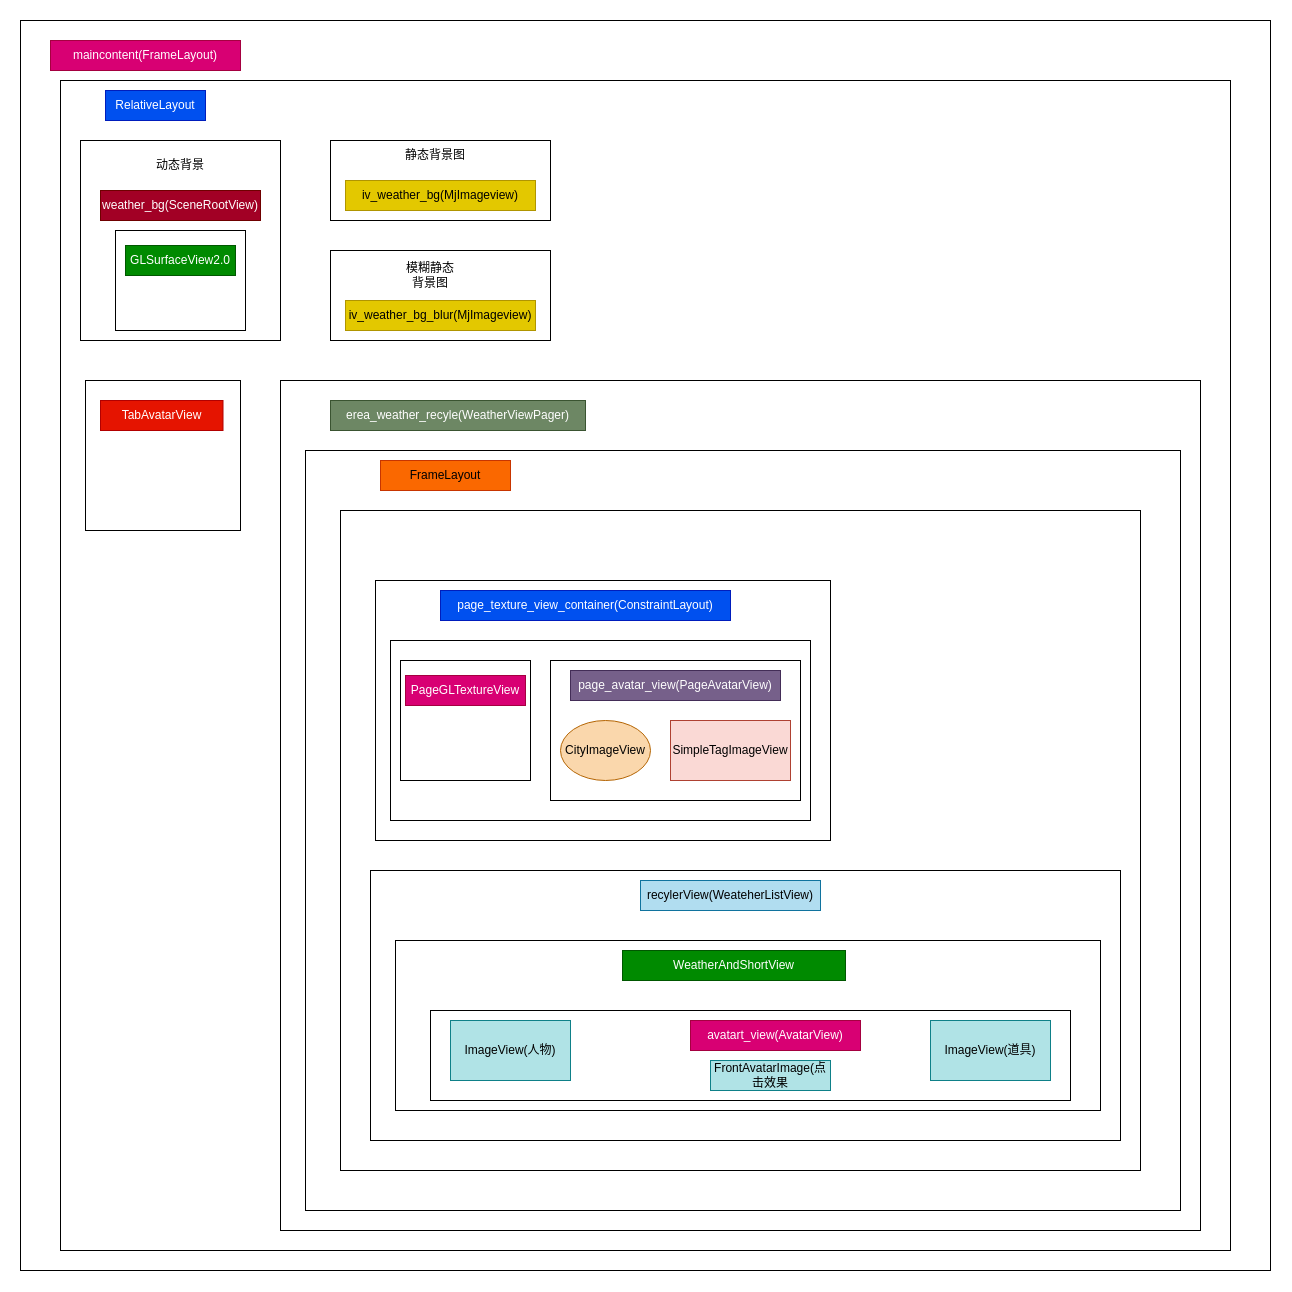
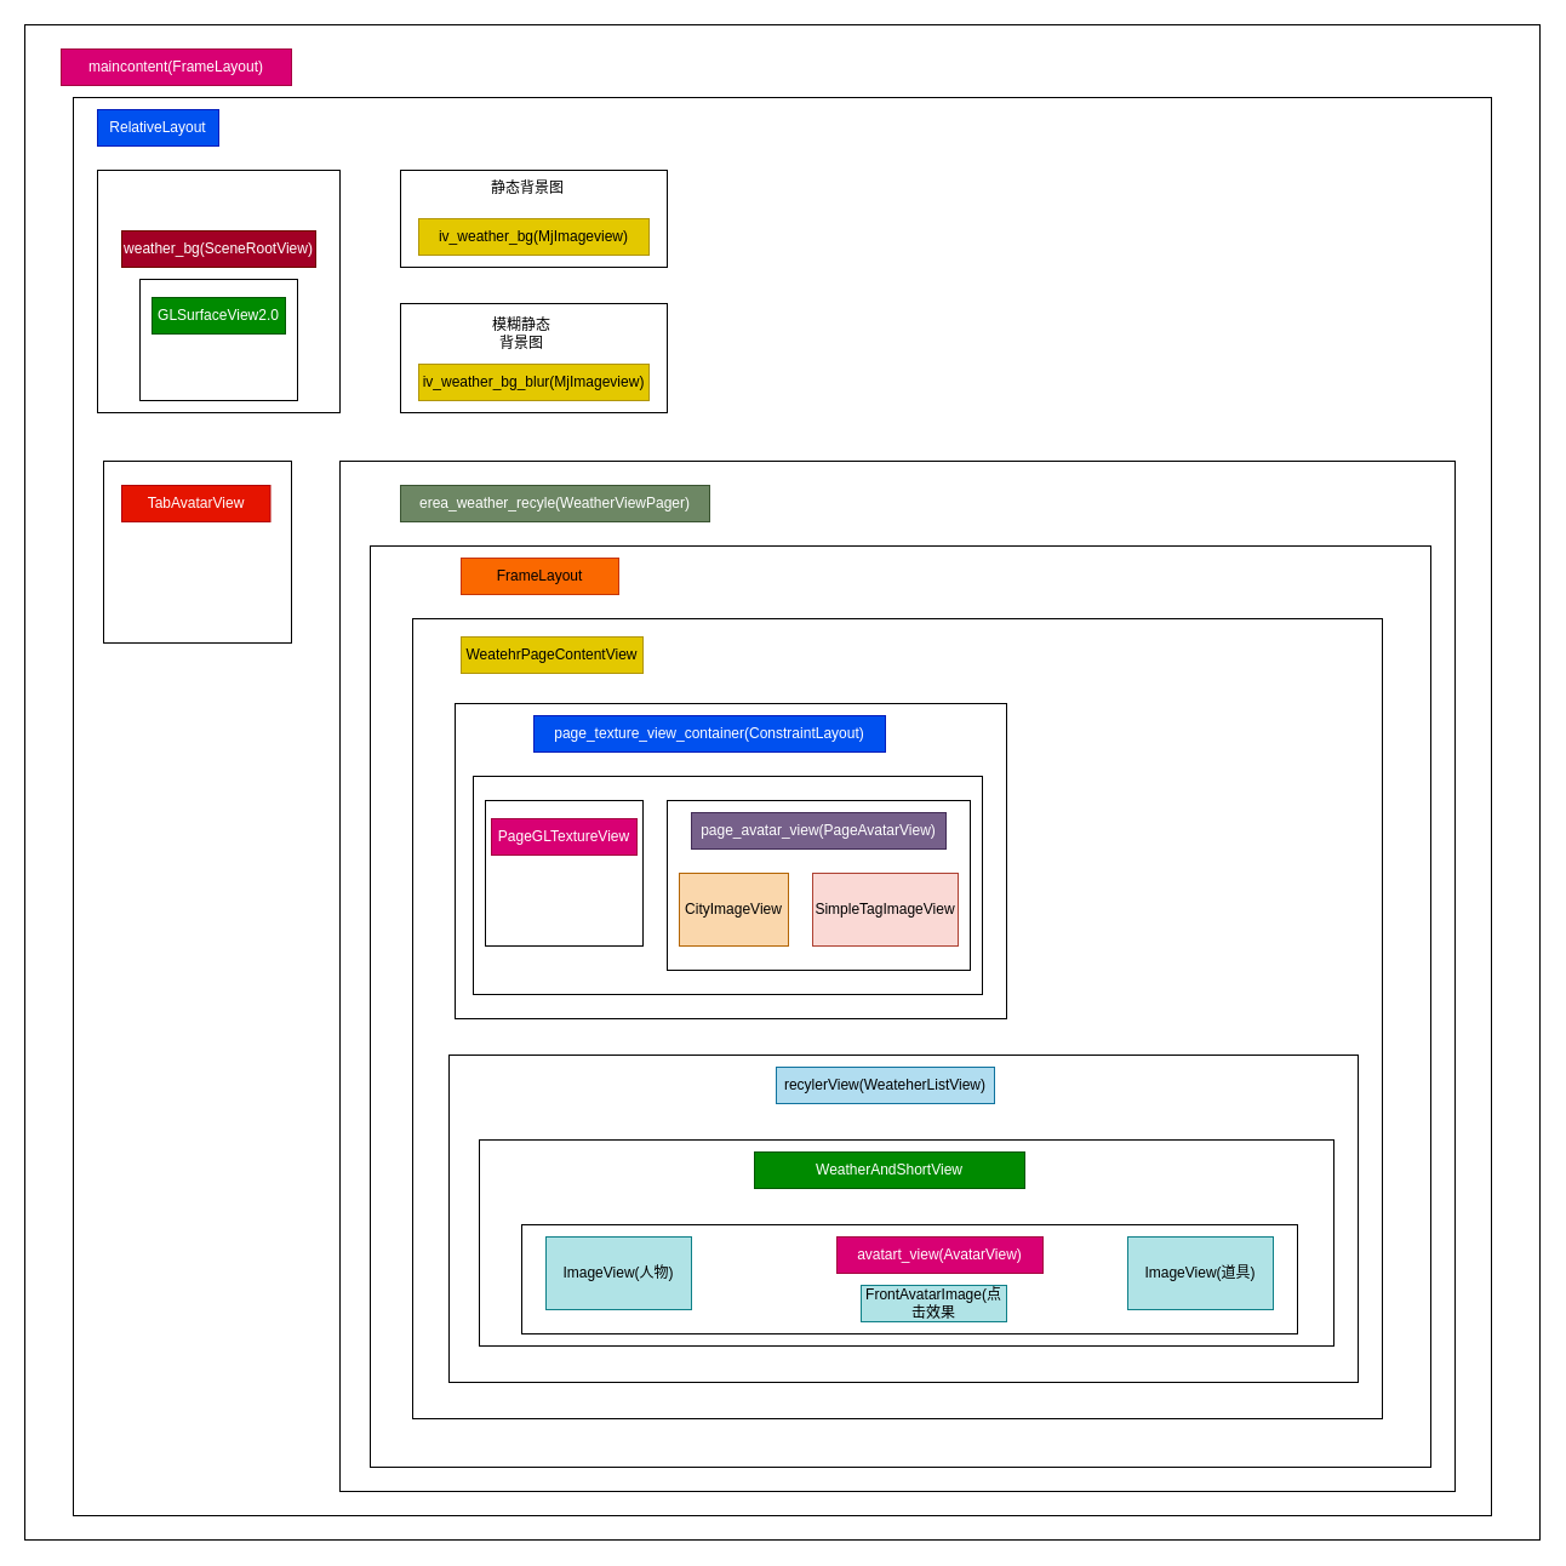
  <mxCell id="0" />
  <mxCell id="1" parent="0" />
  <mxCell id="2" value="" style="whiteSpace=wrap;html=1;aspect=fixed;" vertex="1" parent="1"><mxGeometry x="20" y="20" width="1250" height="1250" as="geometry" /></mxCell>
  <mxCell id="3" value="maincontent(FrameLayout)" style="text;html=1;align=center;verticalAlign=middle;whiteSpace=wrap;rounded=0;fillColor=#d80073;fontColor=#ffffff;strokeColor=#A50040;" vertex="1" parent="1"><mxGeometry x="50" y="40" width="190" height="30" as="geometry" /></mxCell>
  <mxCell id="4" value="" style="whiteSpace=wrap;html=1;aspect=fixed;" vertex="1" parent="1"><mxGeometry x="60" y="80" width="1170" height="1170" as="geometry" /></mxCell>
- <mxCell id="5" value="RelativeLayout" style="text;html=1;align=center;verticalAlign=middle;whiteSpace=wrap;rounded=0;fillColor=#0050ef;fontColor=#ffffff;strokeColor=#001DBC;" vertex="1" parent="1"><mxGeometry x="105" y="90" width="100" height="30" as="geometry" /></mxCell>
+ <mxCell id="5" value="RelativeLayout" style="text;html=1;align=center;verticalAlign=middle;whiteSpace=wrap;rounded=0;fillColor=#0050ef;fontColor=#ffffff;strokeColor=#001DBC;" vertex="1" parent="1"><mxGeometry x="80" y="90" width="100" height="30" as="geometry" /></mxCell>
  <mxCell id="6" value="" style="whiteSpace=wrap;html=1;aspect=fixed;" vertex="1" parent="1"><mxGeometry x="80" y="140" width="200" height="200" as="geometry" /></mxCell>
  <mxCell id="7" value="weather_bg(SceneRootView)" style="text;html=1;align=center;verticalAlign=middle;whiteSpace=wrap;rounded=0;fillColor=#a20025;fontColor=#ffffff;strokeColor=#6F0000;" vertex="1" parent="1"><mxGeometry x="100" y="190" width="160" height="30" as="geometry" /></mxCell>
  <mxCell id="8" value="" style="rounded=0;whiteSpace=wrap;html=1;" vertex="1" parent="1"><mxGeometry x="115" y="230" width="130" height="100" as="geometry" /></mxCell>
  <mxCell id="9" value="GLSurfaceView2.0" style="text;html=1;align=center;verticalAlign=middle;whiteSpace=wrap;rounded=0;fillColor=#008a00;fontColor=#ffffff;strokeColor=#005700;" vertex="1" parent="1"><mxGeometry x="125" y="245" width="110" height="30" as="geometry" /></mxCell>
- <mxCell id="10" value="动态背景" style="text;html=1;align=center;verticalAlign=middle;whiteSpace=wrap;rounded=0;" vertex="1" parent="1"><mxGeometry x="150" y="150" width="60" height="30" as="geometry" /></mxCell>
  <mxCell id="11" value="" style="rounded=0;whiteSpace=wrap;html=1;" vertex="1" parent="1"><mxGeometry x="330" y="140" width="220" height="80" as="geometry" /></mxCell>
  <mxCell id="12" value="iv_weather_bg(MjImageview)" style="text;html=1;align=center;verticalAlign=middle;whiteSpace=wrap;rounded=0;fillColor=#e3c800;fontColor=#000000;strokeColor=#B09500;" vertex="1" parent="1"><mxGeometry x="345" y="180" width="190" height="30" as="geometry" /></mxCell>
  <mxCell id="13" value="" style="rounded=0;whiteSpace=wrap;html=1;" vertex="1" parent="1"><mxGeometry x="330" y="250" width="220" height="90" as="geometry" /></mxCell>
  <mxCell id="14" value="iv_weather_bg_blur(MjImageview)" style="text;html=1;align=center;verticalAlign=middle;whiteSpace=wrap;rounded=0;fillColor=#e3c800;fontColor=#000000;strokeColor=#B09500;" vertex="1" parent="1"><mxGeometry x="345" y="300" width="190" height="30" as="geometry" /></mxCell>
  <mxCell id="15" value="模糊静态背景图" style="text;html=1;align=center;verticalAlign=middle;whiteSpace=wrap;rounded=0;" vertex="1" parent="1"><mxGeometry x="400" y="260" width="60" height="30" as="geometry" /></mxCell>
  <mxCell id="16" value="静态背景图" style="text;html=1;align=center;verticalAlign=middle;whiteSpace=wrap;rounded=0;" vertex="1" parent="1"><mxGeometry x="400" y="140" width="70" height="30" as="geometry" /></mxCell>
  <mxCell id="17" value="" style="rounded=0;whiteSpace=wrap;html=1;" vertex="1" parent="1"><mxGeometry x="85" y="380" width="155" height="150" as="geometry" /></mxCell>
  <mxCell id="18" value="TabAvatarView" style="text;html=1;align=center;verticalAlign=middle;whiteSpace=wrap;rounded=0;fillColor=#e51400;fontColor=#ffffff;strokeColor=#B20000;" vertex="1" parent="1"><mxGeometry x="100" y="400" width="122.5" height="30" as="geometry" /></mxCell>
  <mxCell id="19" value="" style="rounded=0;whiteSpace=wrap;html=1;" vertex="1" parent="1"><mxGeometry x="280" y="380" width="920" height="850" as="geometry" /></mxCell>
  <mxCell id="20" value="erea_weather_recyle(WeatherViewPager)" style="text;html=1;align=center;verticalAlign=middle;whiteSpace=wrap;rounded=0;fillColor=#6d8764;fontColor=#ffffff;strokeColor=#3A5431;" vertex="1" parent="1"><mxGeometry x="330" y="400" width="255" height="30" as="geometry" /></mxCell>
  <mxCell id="21" value="" style="rounded=0;whiteSpace=wrap;html=1;" vertex="1" parent="1"><mxGeometry x="305" y="450" width="875" height="760" as="geometry" /></mxCell>
  <mxCell id="22" value="FrameLayout" style="text;html=1;align=center;verticalAlign=middle;whiteSpace=wrap;rounded=0;fillColor=#fa6800;fontColor=#000000;strokeColor=#C73500;" vertex="1" parent="1"><mxGeometry x="380" y="460" width="130" height="30" as="geometry" /></mxCell>
  <mxCell id="23" value="" style="rounded=0;whiteSpace=wrap;html=1;" vertex="1" parent="1"><mxGeometry x="340" y="510" width="800" height="660" as="geometry" /></mxCell>
+ <mxCell id="24" value="WeatehrPageContentView" style="text;html=1;align=center;verticalAlign=middle;whiteSpace=wrap;rounded=0;fillColor=#e3c800;fontColor=#000000;strokeColor=#B09500;" vertex="1" parent="1"><mxGeometry x="380" y="525" width="150" height="30" as="geometry" /></mxCell>
  <mxCell id="25" value="" style="rounded=0;whiteSpace=wrap;html=1;" vertex="1" parent="1"><mxGeometry x="375" y="580" width="455" height="260" as="geometry" /></mxCell>
  <mxCell id="26" value="page_texture_view_container(ConstraintLayout)" style="text;html=1;align=center;verticalAlign=middle;whiteSpace=wrap;rounded=0;fillColor=#0050ef;fontColor=#ffffff;strokeColor=#001DBC;" vertex="1" parent="1"><mxGeometry x="440" y="590" width="290" height="30" as="geometry" /></mxCell>
  <mxCell id="27" value="" style="rounded=0;whiteSpace=wrap;html=1;" vertex="1" parent="1"><mxGeometry x="390" y="640" width="420" height="180" as="geometry" /></mxCell>
  <mxCell id="28" value="" style="rounded=0;whiteSpace=wrap;html=1;" vertex="1" parent="1"><mxGeometry x="400" y="660" width="130" height="120" as="geometry" /></mxCell>
  <mxCell id="29" value="PageGLTextureView" style="text;html=1;align=center;verticalAlign=middle;whiteSpace=wrap;rounded=0;fillColor=#d80073;fontColor=#ffffff;strokeColor=#A50040;" vertex="1" parent="1"><mxGeometry x="405" y="675" width="120" height="30" as="geometry" /></mxCell>
  <mxCell id="30" value="" style="rounded=0;whiteSpace=wrap;html=1;" vertex="1" parent="1"><mxGeometry x="550" y="660" width="250" height="140" as="geometry" /></mxCell>
  <mxCell id="31" value="page_avatar_view(PageAvatarView)" style="text;html=1;align=center;verticalAlign=middle;whiteSpace=wrap;rounded=0;fillColor=#76608a;fontColor=#ffffff;strokeColor=#432D57;" vertex="1" parent="1"><mxGeometry x="570" y="670" width="210" height="30" as="geometry" /></mxCell>
- <mxCell id="32" value="CityImageView" style="ellipse;whiteSpace=wrap;html=1;fillColor=#fad7ac;strokeColor=#b46504;" vertex="1" parent="1"><mxGeometry x="560" y="720" width="90" height="60" as="geometry" /></mxCell>
+ <mxCell id="32" value="CityImageView" style="rounded=0;whiteSpace=wrap;html=1;fillColor=#fad7ac;strokeColor=#b46504;" vertex="1" parent="1"><mxGeometry x="560" y="720" width="90" height="60" as="geometry" /></mxCell>
  <mxCell id="33" value="SimpleTagImageView" style="rounded=0;whiteSpace=wrap;html=1;fillColor=#fad9d5;strokeColor=#ae4132;" vertex="1" parent="1"><mxGeometry x="670" y="720" width="120" height="60" as="geometry" /></mxCell>
  <mxCell id="34" value="" style="rounded=0;whiteSpace=wrap;html=1;" vertex="1" parent="1"><mxGeometry x="370" y="870" width="750" height="270" as="geometry" /></mxCell>
  <mxCell id="35" value="recylerView(WeateherListView)" style="text;html=1;align=center;verticalAlign=middle;whiteSpace=wrap;rounded=0;fillColor=#b1ddf0;strokeColor=#10739e;" vertex="1" parent="1"><mxGeometry x="640" y="880" width="180" height="30" as="geometry" /></mxCell>
  <mxCell id="36" value="" style="rounded=0;whiteSpace=wrap;html=1;" vertex="1" parent="1"><mxGeometry x="395" y="940" width="705" height="170" as="geometry" /></mxCell>
  <mxCell id="37" value="WeatherAndShortView" style="text;html=1;align=center;verticalAlign=middle;whiteSpace=wrap;rounded=0;fillColor=#008a00;fontColor=#ffffff;strokeColor=#005700;" vertex="1" parent="1"><mxGeometry x="622" y="950" width="223" height="30" as="geometry" /></mxCell>
  <mxCell id="38" value="" style="rounded=0;whiteSpace=wrap;html=1;" vertex="1" parent="1"><mxGeometry x="430" y="1010" width="640" height="90" as="geometry" /></mxCell>
  <mxCell id="39" value="avatart_view(AvatarView)" style="text;html=1;align=center;verticalAlign=middle;whiteSpace=wrap;rounded=0;fillColor=#d80073;fontColor=#ffffff;strokeColor=#A50040;" vertex="1" parent="1"><mxGeometry x="690" y="1020" width="170" height="30" as="geometry" /></mxCell>
  <mxCell id="40" value="ImageView(人物)" style="rounded=0;whiteSpace=wrap;html=1;fillColor=#b0e3e6;strokeColor=#0e8088;" vertex="1" parent="1"><mxGeometry x="450" y="1020" width="120" height="60" as="geometry" /></mxCell>
  <mxCell id="41" value="ImageView(道具)" style="rounded=0;whiteSpace=wrap;html=1;fillColor=#b0e3e6;strokeColor=#0e8088;" vertex="1" parent="1"><mxGeometry x="930" y="1020" width="120" height="60" as="geometry" /></mxCell>
  <mxCell id="42" value="FrontAvatarImage(点击效果" style="rounded=0;whiteSpace=wrap;html=1;fillColor=#b0e3e6;strokeColor=#0e8088;" vertex="1" parent="1"><mxGeometry x="710" y="1060" width="120" height="30" as="geometry" /></mxCell>
